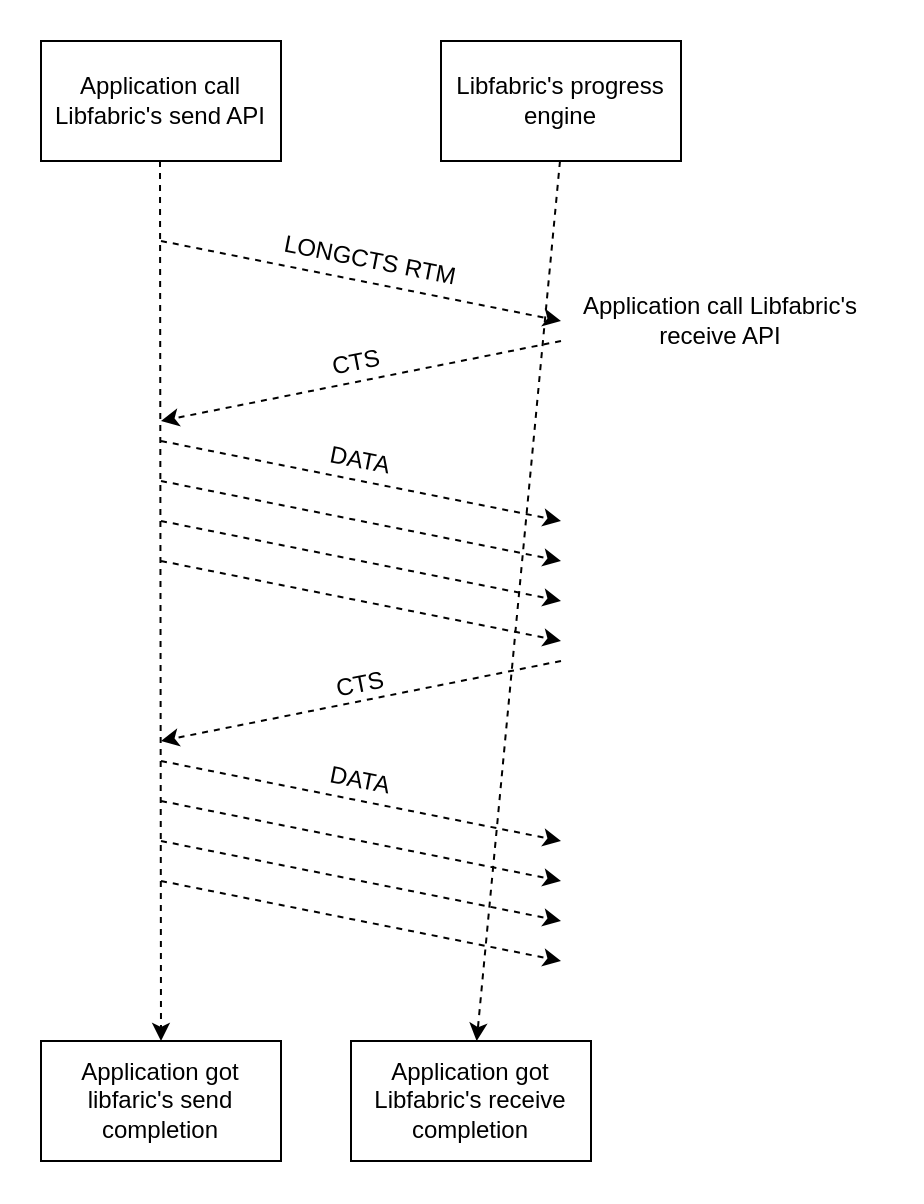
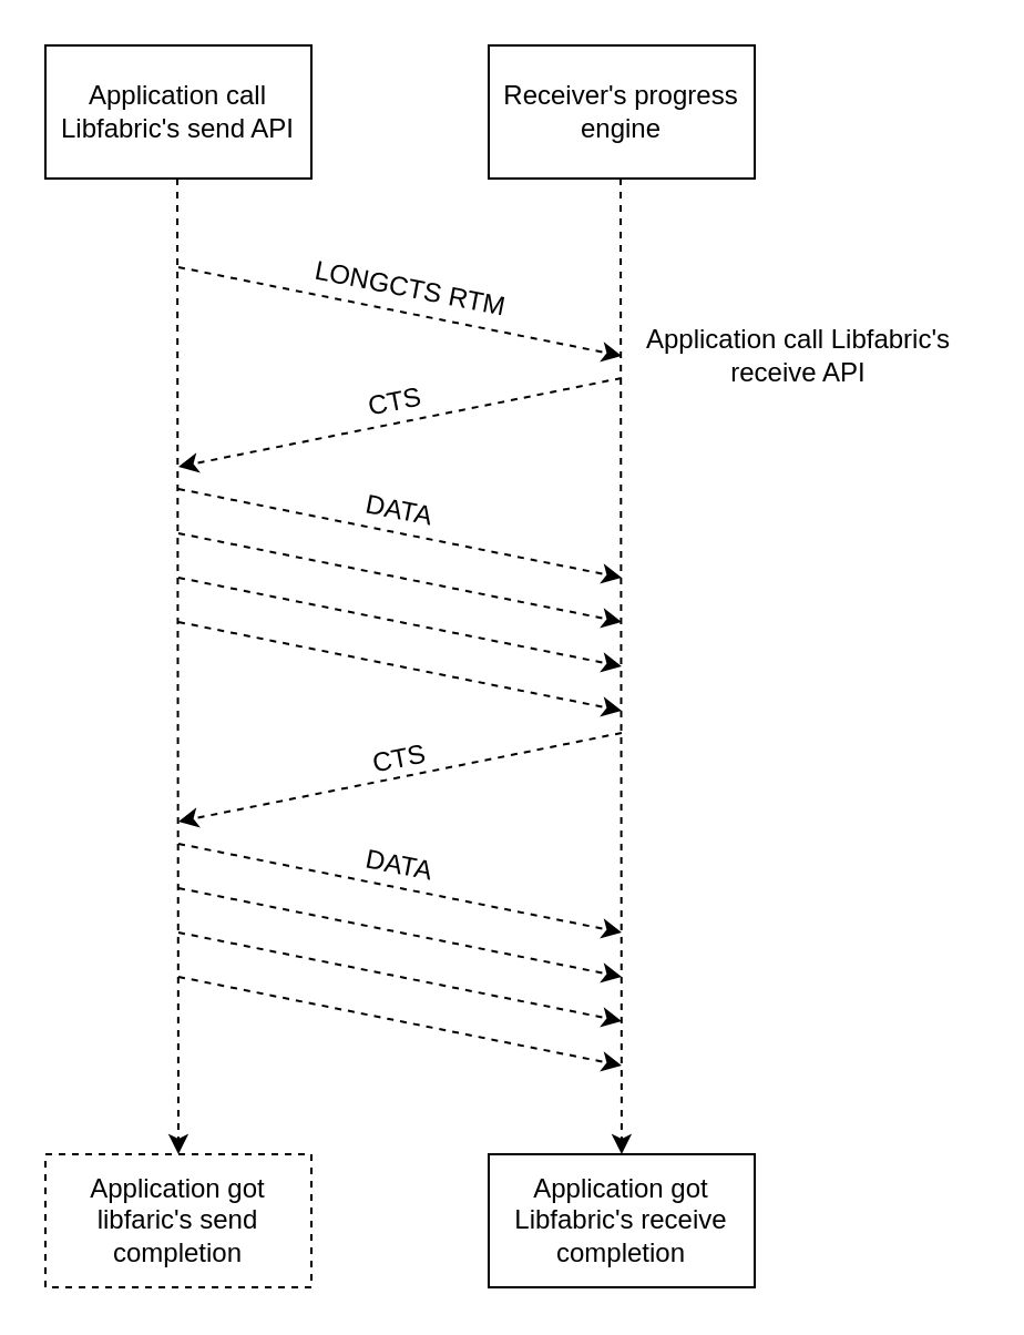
  <mxCell id="0" />
  <mxCell id="1" parent="0" />
  <mxCell id="2" value="Application call Libfabric's send API" style="rounded=0;whiteSpace=wrap;html=1;" parent="1" vertex="1"><mxGeometry x="20" y="20" width="120" height="60" as="geometry" /></mxCell>
- <mxCell id="3" value="Libfabric's progress engine" style="rounded=0;whiteSpace=wrap;html=1;" parent="1" vertex="1"><mxGeometry x="220" y="20" width="120" height="60" as="geometry" /></mxCell>
+ <mxCell id="3" value="Receiver's progress engine" style="rounded=0;whiteSpace=wrap;html=1;" parent="1" vertex="1"><mxGeometry x="220" y="20" width="120" height="60" as="geometry" /></mxCell>
  <mxCell id="4" value="" style="endArrow=classic;html=1;dashed=1;entryX=0.5;entryY=0;entryDx=0;entryDy=0;" parent="1" target="7" edge="1"><mxGeometry width="50" height="50" relative="1" as="geometry"><mxPoint x="79.5" y="80" as="sourcePoint" /><mxPoint x="80" y="250" as="targetPoint" /></mxGeometry></mxCell>
  <mxCell id="5" value="" style="endArrow=classic;html=1;dashed=1;" parent="1" target="8" edge="1"><mxGeometry width="50" height="50" relative="1" as="geometry"><mxPoint x="279.5" y="80" as="sourcePoint" /><mxPoint x="280" y="259" as="targetPoint" /></mxGeometry></mxCell>
  <mxCell id="6" value="" style="endArrow=classic;html=1;dashed=1;" parent="1" edge="1"><mxGeometry width="50" height="50" relative="1" as="geometry"><mxPoint x="80" y="120" as="sourcePoint" /><mxPoint x="280" y="160" as="targetPoint" /></mxGeometry></mxCell>
- <mxCell id="7" value="Application got libfaric's send completion" style="rounded=0;whiteSpace=wrap;html=1;" parent="1" vertex="1"><mxGeometry x="20" y="520" width="120" height="60" as="geometry" /></mxCell>
- <mxCell id="8" value="Application got Libfabric's receive completion" style="rounded=0;whiteSpace=wrap;html=1;" parent="1" vertex="1"><mxGeometry x="175" y="520" width="120" height="60" as="geometry" /></mxCell>
+ <mxCell id="7" value="Application got libfaric's send completion" style="rounded=0;whiteSpace=wrap;html=1;dashed=1;" parent="1" vertex="1"><mxGeometry x="20" y="520" width="120" height="60" as="geometry" /></mxCell>
+ <mxCell id="8" value="Application got Libfabric's receive completion" style="rounded=0;whiteSpace=wrap;html=1;" parent="1" vertex="1"><mxGeometry x="220" y="520" width="120" height="60" as="geometry" /></mxCell>
  <mxCell id="9" value="LONGCTS RTM" style="text;html=1;strokeColor=none;fillColor=none;align=center;verticalAlign=middle;whiteSpace=wrap;rounded=0;rotation=11;" parent="1" vertex="1"><mxGeometry x="134.82" y="120" width="100.18" height="20" as="geometry" /></mxCell>
  <mxCell id="10" value="" style="endArrow=classic;html=1;dashed=1;" parent="1" edge="1"><mxGeometry width="50" height="50" relative="1" as="geometry"><mxPoint x="280" y="170" as="sourcePoint" /><mxPoint x="80" y="210" as="targetPoint" /></mxGeometry></mxCell>
  <mxCell id="11" value="CTS" style="text;html=1;strokeColor=none;fillColor=none;align=center;verticalAlign=middle;whiteSpace=wrap;rounded=0;rotation=349;" parent="1" vertex="1"><mxGeometry x="158" y="176" width="40" height="10" as="geometry" /></mxCell>
  <mxCell id="12" value="DATA" style="text;html=1;strokeColor=none;fillColor=none;align=center;verticalAlign=middle;whiteSpace=wrap;rounded=0;rotation=11;" parent="1" vertex="1"><mxGeometry x="125" y="220" width="110" height="20" as="geometry" /></mxCell>
  <mxCell id="13" value="" style="endArrow=classic;html=1;dashed=1;" parent="1" edge="1"><mxGeometry width="50" height="50" relative="1" as="geometry"><mxPoint x="80" y="220" as="sourcePoint" /><mxPoint x="280" y="260" as="targetPoint" /></mxGeometry></mxCell>
  <mxCell id="14" value="" style="endArrow=classic;html=1;dashed=1;" parent="1" edge="1"><mxGeometry width="50" height="50" relative="1" as="geometry"><mxPoint x="80" y="240" as="sourcePoint" /><mxPoint x="280" y="280" as="targetPoint" /></mxGeometry></mxCell>
  <mxCell id="15" value="" style="endArrow=classic;html=1;dashed=1;" parent="1" edge="1"><mxGeometry width="50" height="50" relative="1" as="geometry"><mxPoint x="80" y="260" as="sourcePoint" /><mxPoint x="280" y="300" as="targetPoint" /></mxGeometry></mxCell>
  <mxCell id="16" value="" style="endArrow=classic;html=1;dashed=1;" parent="1" edge="1"><mxGeometry width="50" height="50" relative="1" as="geometry"><mxPoint x="80" y="280" as="sourcePoint" /><mxPoint x="280" y="320" as="targetPoint" /></mxGeometry></mxCell>
  <mxCell id="17" value="Application call Libfabric's receive API" style="text;html=1;strokeColor=none;fillColor=none;align=center;verticalAlign=middle;whiteSpace=wrap;rounded=0;" parent="1" vertex="1"><mxGeometry x="280" y="150" width="160" height="20" as="geometry" /></mxCell>
  <mxCell id="18" value="" style="endArrow=classic;html=1;dashed=1;" parent="1" edge="1"><mxGeometry width="50" height="50" relative="1" as="geometry"><mxPoint x="280" y="330" as="sourcePoint" /><mxPoint x="80" y="370" as="targetPoint" /></mxGeometry></mxCell>
  <mxCell id="19" value="CTS" style="text;html=1;strokeColor=none;fillColor=none;align=center;verticalAlign=middle;whiteSpace=wrap;rounded=0;rotation=349;" parent="1" vertex="1"><mxGeometry x="160" y="337" width="40" height="10" as="geometry" /></mxCell>
  <mxCell id="20" value="DATA" style="text;html=1;strokeColor=none;fillColor=none;align=center;verticalAlign=middle;whiteSpace=wrap;rounded=0;rotation=11;" parent="1" vertex="1"><mxGeometry x="125" y="380" width="110" height="20" as="geometry" /></mxCell>
  <mxCell id="21" value="" style="endArrow=classic;html=1;dashed=1;" parent="1" edge="1"><mxGeometry width="50" height="50" relative="1" as="geometry"><mxPoint x="80" y="380" as="sourcePoint" /><mxPoint x="280" y="420" as="targetPoint" /></mxGeometry></mxCell>
  <mxCell id="22" value="" style="endArrow=classic;html=1;dashed=1;" parent="1" edge="1"><mxGeometry width="50" height="50" relative="1" as="geometry"><mxPoint x="80" y="400" as="sourcePoint" /><mxPoint x="280" y="440" as="targetPoint" /></mxGeometry></mxCell>
  <mxCell id="23" value="" style="endArrow=classic;html=1;dashed=1;" parent="1" edge="1"><mxGeometry width="50" height="50" relative="1" as="geometry"><mxPoint x="80" y="420" as="sourcePoint" /><mxPoint x="280" y="460" as="targetPoint" /></mxGeometry></mxCell>
  <mxCell id="24" value="" style="endArrow=classic;html=1;dashed=1;" parent="1" edge="1"><mxGeometry width="50" height="50" relative="1" as="geometry"><mxPoint x="80" y="440" as="sourcePoint" /><mxPoint x="280" y="480" as="targetPoint" /></mxGeometry></mxCell>
